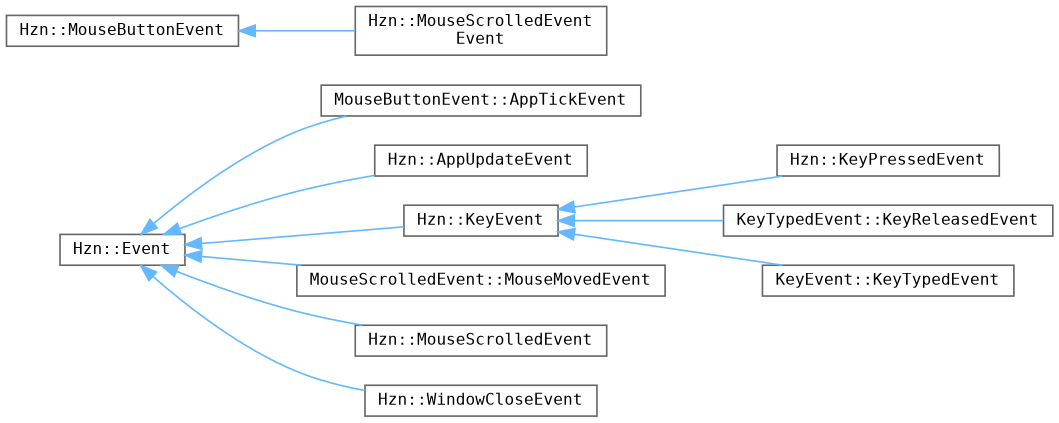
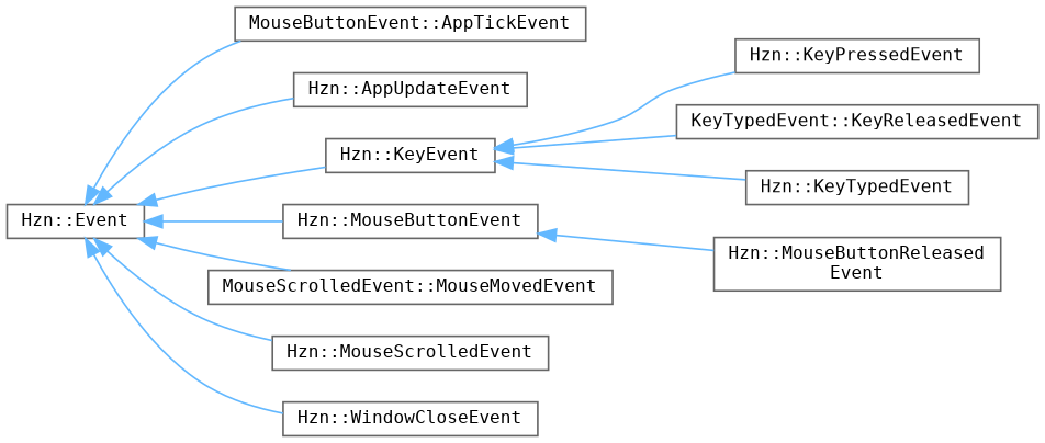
  digraph {
    fontname="DejaVu Sans Mono"
    rankdir=LR
    node [color=grey40 fillcolor=white fontname="DejaVu Sans Mono" fontsize=10 shape=box style=filled]
    edge [color=steelblue1 dir=back fontname="DejaVu Sans Mono" fontsize=10 labelfontname=Helvetica labelfontsize=10 style=solid]
    n1 [height=0.2 label="Hzn::Event" width=0.4]
    n2 [height=0.2 label="MouseButtonEvent::AppTickEvent" width=0.4]
    n3 [height=0.2 label="Hzn::AppUpdateEvent" width=0.4]
    n4 [height=0.2 label="Hzn::KeyEvent" width=0.4]
    n5 [height=0.2 label="Hzn::MouseButtonEvent" width=0.4]
    n6 [height=0.2 label="MouseScrolledEvent::MouseMovedEvent" width=0.4]
    n7 [height=0.2 label="Hzn::MouseScrolledEvent" width=0.4]
    n8 [height=0.2 label="Hzn::WindowCloseEvent" width=0.4]
    n9 [height=0.2 label="Hzn::KeyPressedEvent" width=0.4]
    n10 [height=0.2 label="KeyTypedEvent::KeyReleasedEvent" width=0.4]
-   n11 [height=0.2 label="KeyEvent::KeyTypedEvent" width=0.4]
-   n12 [height=0.2 label="Hzn::MouseScrolledEvent\lEvent" width=0.4]
+   n11 [height=0.2 label="Hzn::KeyTypedEvent" width=0.4]
+   n12 [height=0.2 label="Hzn::MouseButtonReleased\lEvent" width=0.4]
    n1 -> n2
    n1 -> n3
    n1 -> n4
+   n1 -> n5
    n1 -> n6
    n1 -> n7
    n1 -> n8
    n4 -> n9
    n4 -> n10
    n4 -> n11
    n5 -> n12
  }
